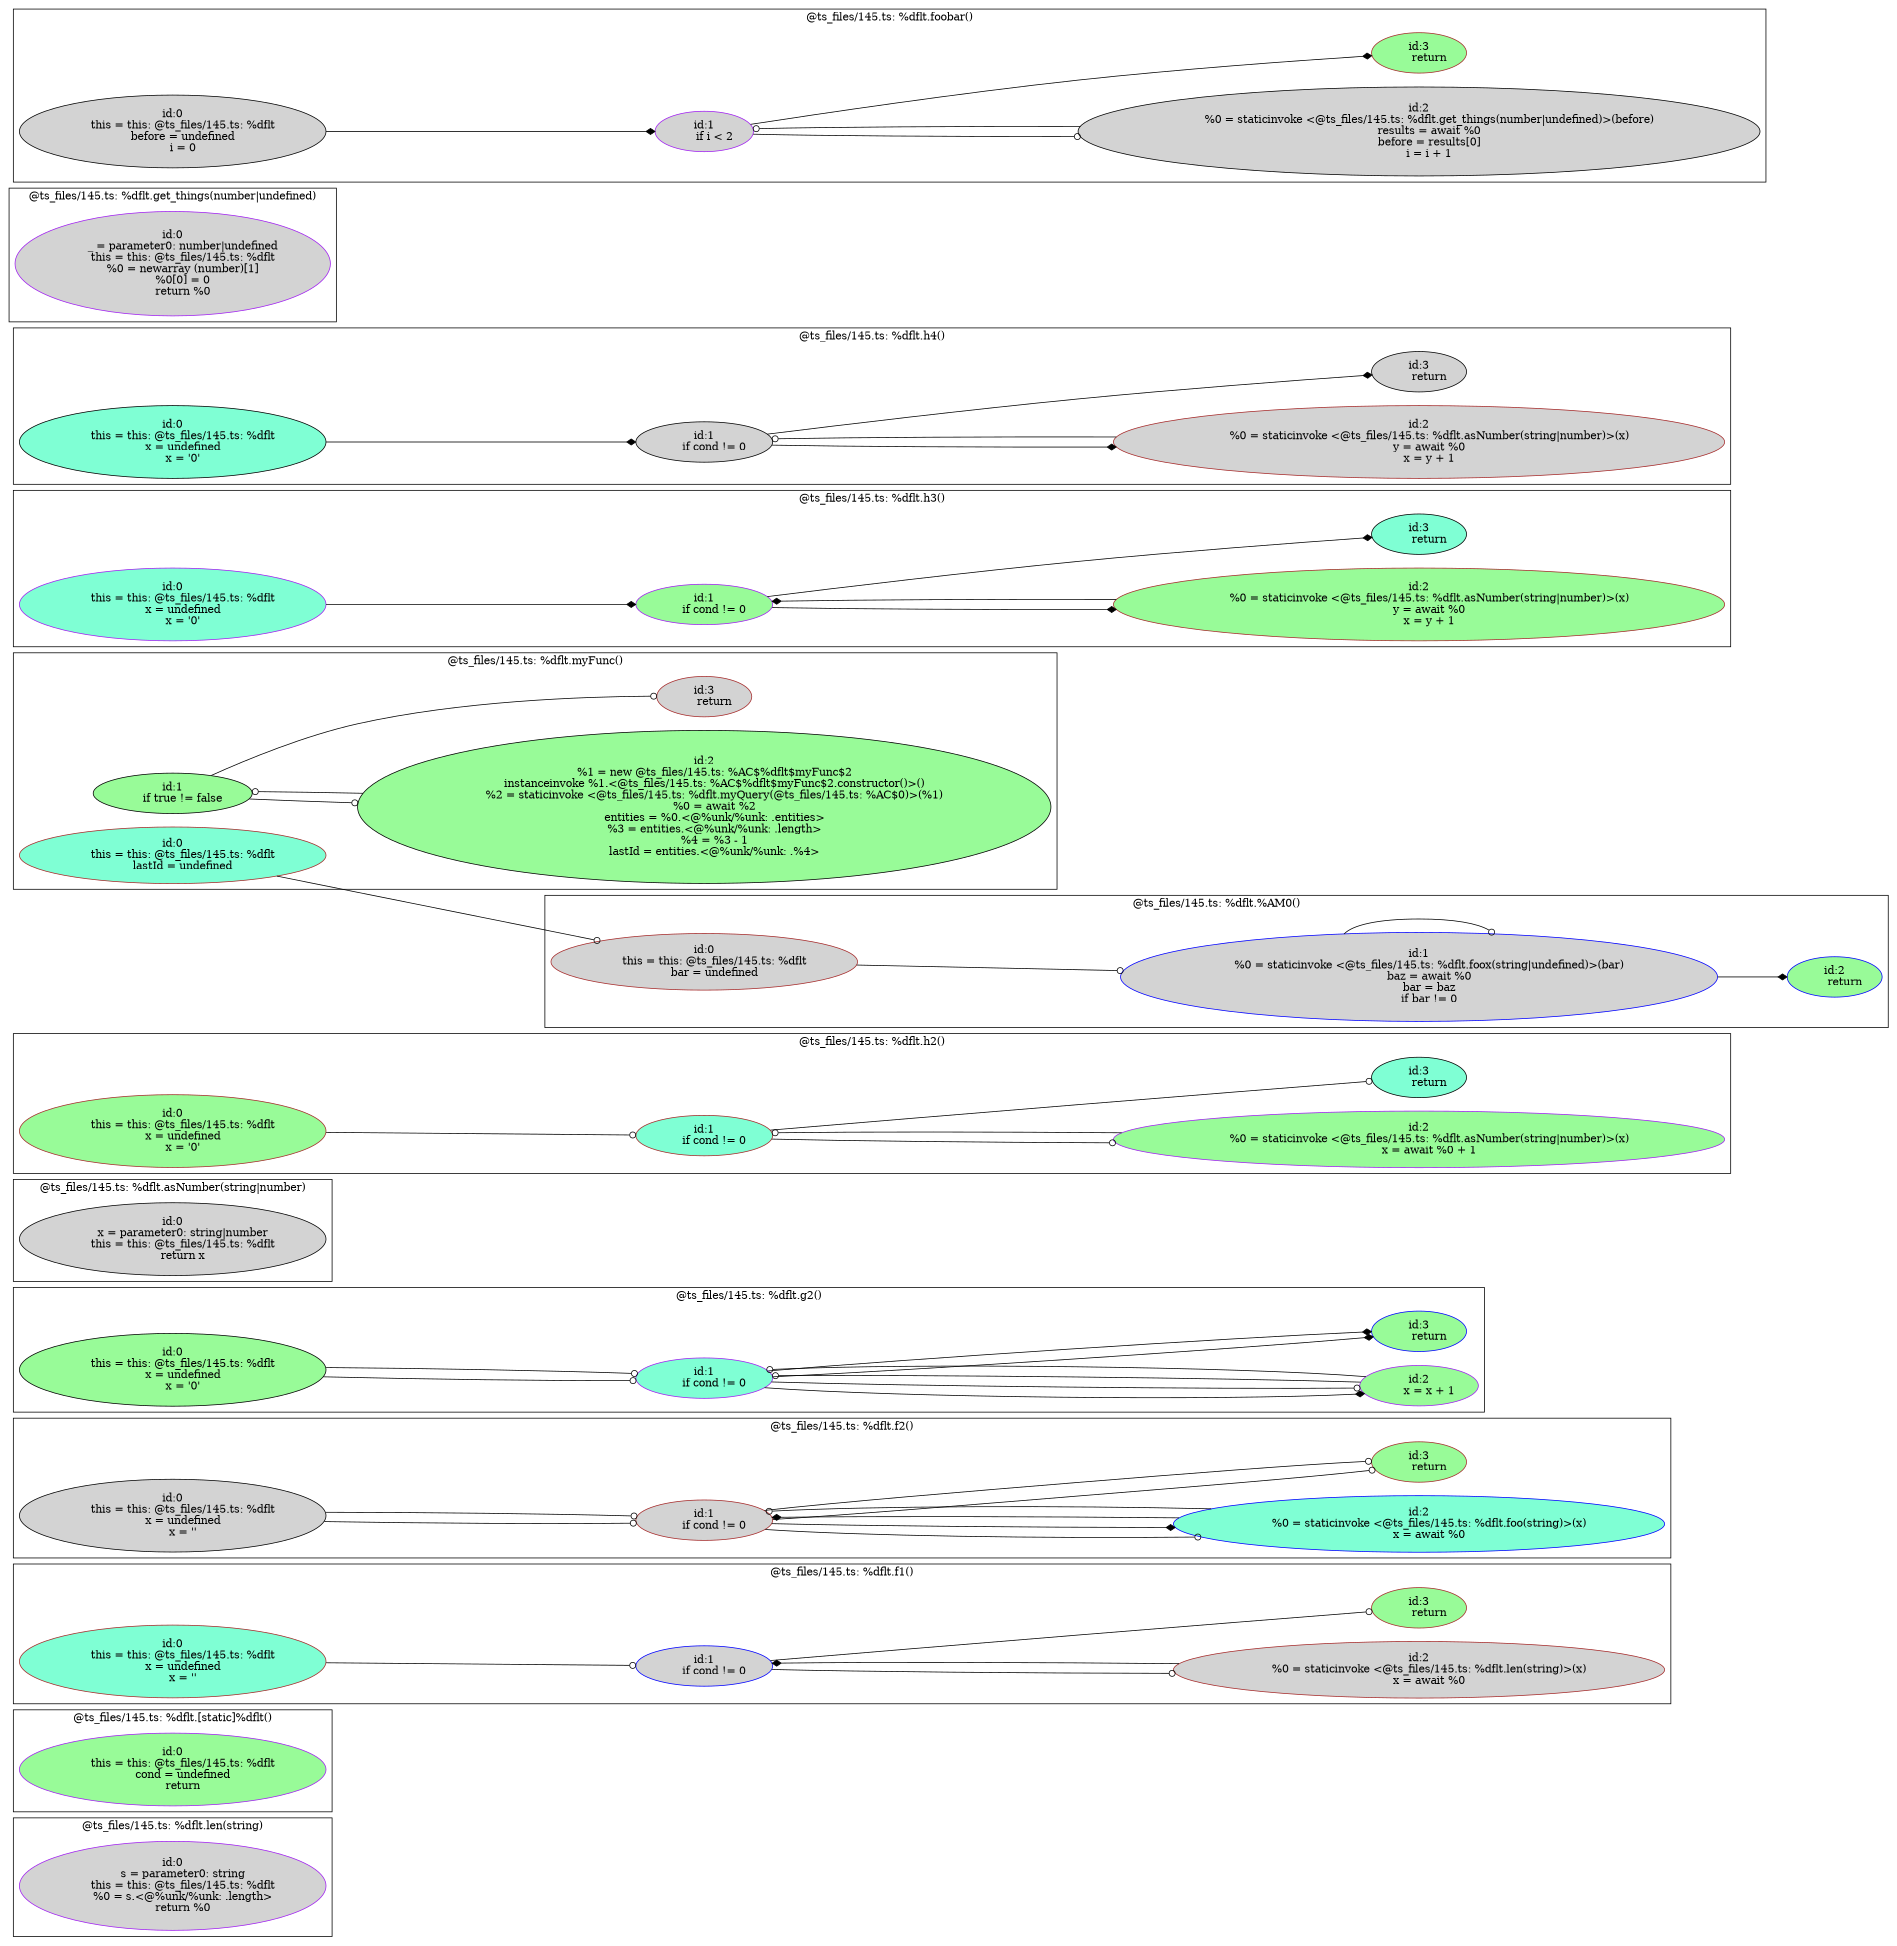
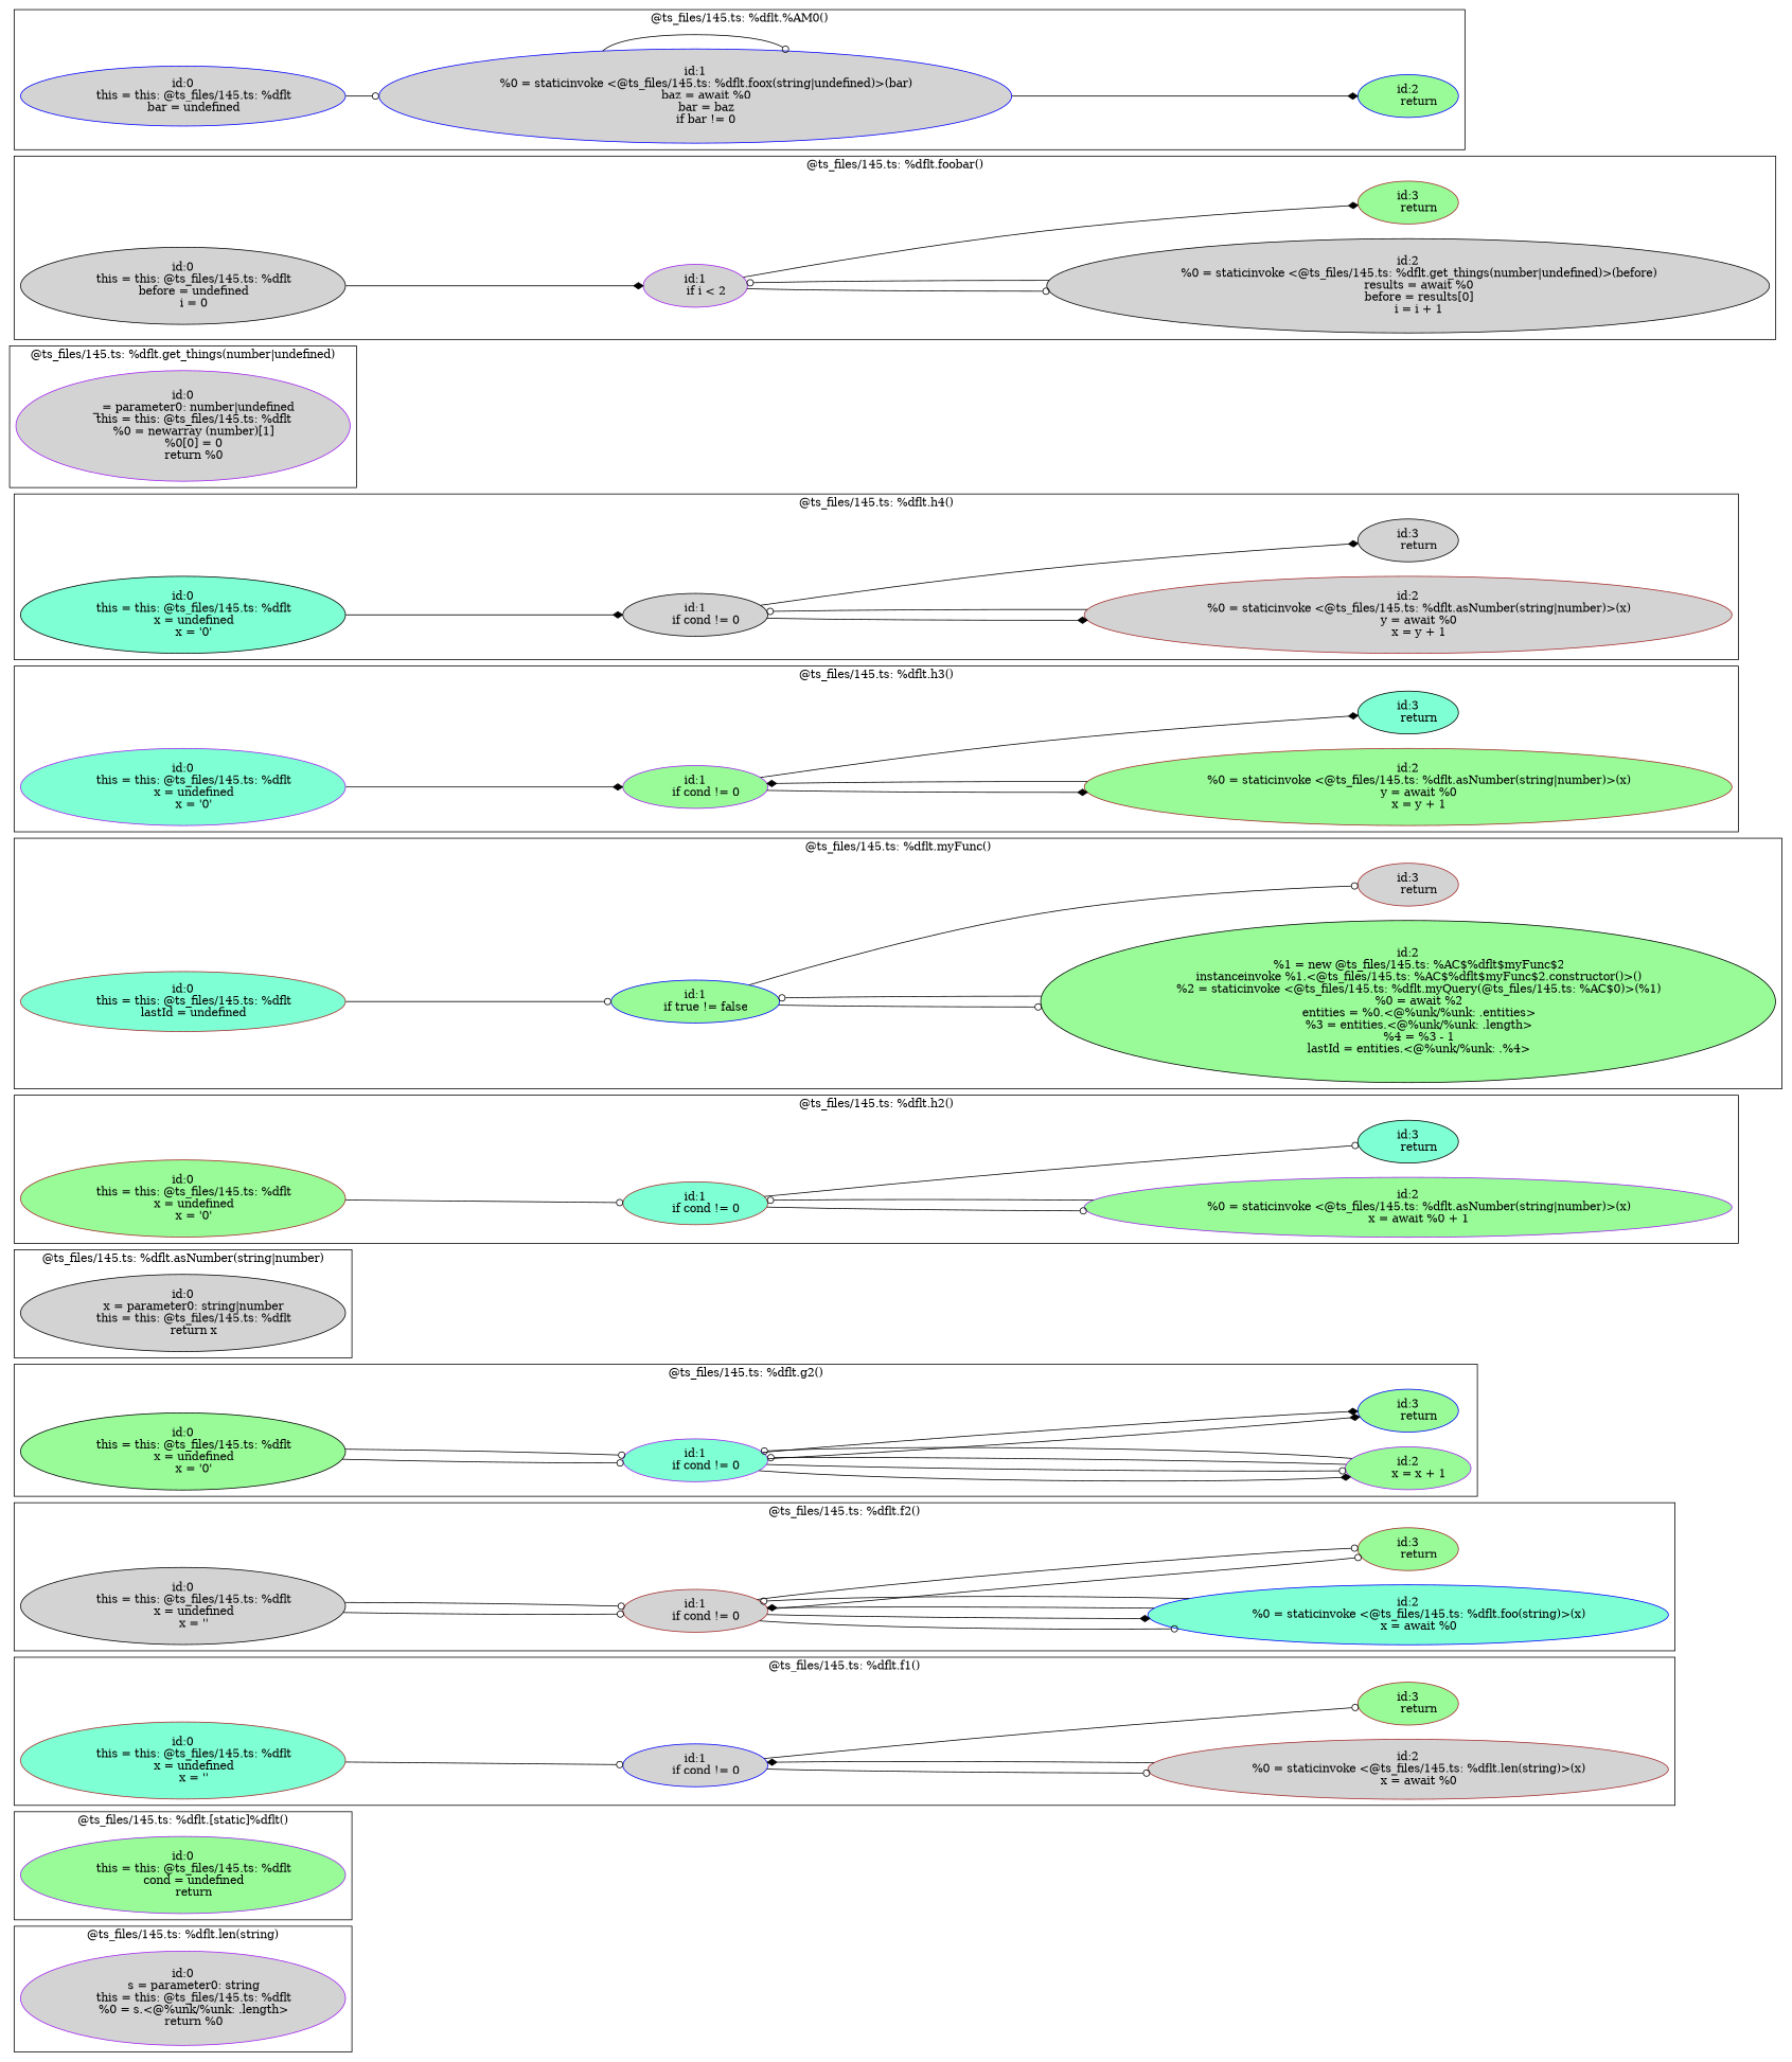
  digraph {
    fontname="DejaVu Serif"
    rankdir=LR
    node [color=brown fillcolor=lightgrey fontname="DejaVu Serif" style=filled]
    edge [arrowhead=odot fontname="DejaVu Serif"]
    n1 [color=purple label="id:0\n      s = parameter0: string\n      this = this: @ts_files/145.ts: %dflt\n      %0 = s.<@%unk/%unk: .length>\n      return %0"]
    n2 [color=purple fillcolor=palegreen label="id:0\n      this = this: @ts_files/145.ts: %dflt\n      cond = undefined\n      return"]
    n3 [fillcolor=aquamarine label="id:0\n      this = this: @ts_files/145.ts: %dflt\n      x = undefined\n      x = ''"]
    n4 [color=blue label="id:1\n      if cond != 0"]
    n5 [label="id:2\n      %0 = staticinvoke <@ts_files/145.ts: %dflt.len(string)>(x)\n      x = await %0"]
    n6 [fillcolor=palegreen label="id:3\n      return"]
    n7 [color=black label="id:0\n      this = this: @ts_files/145.ts: %dflt\n      x = undefined\n      x = ''"]
    n8 [label="id:1\n      if cond != 0"]
    n9 [color=blue fillcolor=aquamarine label="id:2\n      %0 = staticinvoke <@ts_files/145.ts: %dflt.foo(string)>(x)\n      x = await %0"]
    n10 [fillcolor=palegreen label="id:3\n      return"]
    n11 [color=black fillcolor=palegreen label="id:0\n      this = this: @ts_files/145.ts: %dflt\n      x = undefined\n      x = '0'"]
    n12 [color=purple fillcolor=aquamarine label="id:1\n      if cond != 0"]
    n13 [color=purple fillcolor=palegreen label="id:2\n      x = x + 1"]
    n14 [color=blue fillcolor=palegreen label="id:3\n      return"]
    n15 [color=black label="id:0\n      x = parameter0: string|number\n      this = this: @ts_files/145.ts: %dflt\n      return x"]
    n16 [fillcolor=palegreen label="id:0\n      this = this: @ts_files/145.ts: %dflt\n      x = undefined\n      x = '0'"]
    n17 [fillcolor=aquamarine label="id:1\n      if cond != 0"]
    n18 [color=purple fillcolor=palegreen label="id:2\n      %0 = staticinvoke <@ts_files/145.ts: %dflt.asNumber(string|number)>(x)\n      x = await %0 + 1"]
    n19 [color=black fillcolor=aquamarine label="id:3\n      return"]
    n20 [fillcolor=aquamarine label="id:0\n      this = this: @ts_files/145.ts: %dflt\n      lastId = undefined"]
-   n21 [color=black fillcolor=palegreen label="id:1\n      if true != false"]
+   n21 [color=blue fillcolor=palegreen label="id:1\n      if true != false"]
    n22 [color=black fillcolor=palegreen label="id:2\n      %1 = new @ts_files/145.ts: %AC$%dflt$myFunc$2\n      instanceinvoke %1.<@ts_files/145.ts: %AC$%dflt$myFunc$2.constructor()>()\n      %2 = staticinvoke <@ts_files/145.ts: %dflt.myQuery(@ts_files/145.ts: %AC$0)>(%1)\n      %0 = await %2\n      entities = %0.<@%unk/%unk: .entities>\n      %3 = entities.<@%unk/%unk: .length>\n      %4 = %3 - 1\n      lastId = entities.<@%unk/%unk: .%4>"]
    n23 [label="id:3\n      return"]
    n24 [color=purple fillcolor=aquamarine label="id:0\n      this = this: @ts_files/145.ts: %dflt\n      x = undefined\n      x = '0'"]
    n25 [color=purple fillcolor=palegreen label="id:1\n      if cond != 0"]
    n26 [fillcolor=palegreen label="id:2\n      %0 = staticinvoke <@ts_files/145.ts: %dflt.asNumber(string|number)>(x)\n      y = await %0\n      x = y + 1"]
    n27 [color=black fillcolor=aquamarine label="id:3\n      return"]
    n28 [color=black fillcolor=aquamarine label="id:0\n      this = this: @ts_files/145.ts: %dflt\n      x = undefined\n      x = '0'"]
    n29 [color=black label="id:1\n      if cond != 0"]
    n30 [label="id:2\n      %0 = staticinvoke <@ts_files/145.ts: %dflt.asNumber(string|number)>(x)\n      y = await %0\n      x = y + 1"]
    n31 [color=black label="id:3\n      return"]
    n32 [color=purple label="id:0\n      _ = parameter0: number|undefined\n      this = this: @ts_files/145.ts: %dflt\n      %0 = newarray (number)[1]\n      %0[0] = 0\n      return %0"]
    n33 [color=black label="id:0\n      this = this: @ts_files/145.ts: %dflt\n      before = undefined\n      i = 0"]
    n34 [color=purple label="id:1\n      if i < 2"]
    n35 [color=black label="id:2\n      %0 = staticinvoke <@ts_files/145.ts: %dflt.get_things(number|undefined)>(before)\n      results = await %0\n      before = results[0]\n      i = i + 1"]
    n36 [fillcolor=palegreen label="id:3\n      return"]
-   n37 [label="id:0\n      this = this: @ts_files/145.ts: %dflt\n      bar = undefined"]
+   n37 [color=blue label="id:0\n      this = this: @ts_files/145.ts: %dflt\n      bar = undefined"]
    n38 [color=blue label="id:1\n      %0 = staticinvoke <@ts_files/145.ts: %dflt.foox(string|undefined)>(bar)\n      baz = await %0\n      bar = baz\n      if bar != 0"]
    n39 [color=blue fillcolor=palegreen label="id:2\n      return"]
    subgraph cluster_1 {
      label="@ts_files/145.ts: %dflt.len(string)"
      n1
    }
    subgraph cluster_2 {
      label="@ts_files/145.ts: %dflt.[static]%dflt()"
      n2
    }
    subgraph cluster_3 {
      label="@ts_files/145.ts: %dflt.f1()"
      n3
      n4
      n5
      n6
    }
    subgraph cluster_4 {
      label="@ts_files/145.ts: %dflt.f2()"
      n7
      n8
      n9
      n10
    }
    subgraph cluster_5 {
      label="@ts_files/145.ts: %dflt.foo(string)"
    }
    subgraph cluster_6 {
      label="@ts_files/145.ts: %dflt.g1()"
    }
    subgraph cluster_7 {
      label="@ts_files/145.ts: %dflt.g2()"
      n11
      n12
      n13
      n14
    }
    subgraph cluster_8 {
      label="@ts_files/145.ts: %dflt.asNumber(string|number)"
      n15
    }
    subgraph cluster_9 {
      label="@ts_files/145.ts: %dflt.h1()"
    }
    subgraph cluster_10 {
      label="@ts_files/145.ts: %dflt.h2()"
      n16
      n17
      n18
      n19
    }
    subgraph cluster_11 {
      label="@ts_files/145.ts: %dflt.myFunc()"
      n20
      n21
      n22
      n23
    }
    subgraph cluster_12 {
      label="@ts_files/145.ts: %dflt.h3()"
      n24
      n25
      n26
      n27
    }
    subgraph cluster_13 {
      label="@ts_files/145.ts: %dflt.h4()"
      n28
      n29
      n30
      n31
    }
    subgraph cluster_14 {
      label="@ts_files/145.ts: %dflt.get_things(number|undefined)"
      n32
    }
    subgraph cluster_15 {
      label="@ts_files/145.ts: %dflt.foobar()"
      n33
      n34
      n35
      n36
    }
    subgraph cluster_16 {
      label="@ts_files/145.ts: %dflt.foox(string|undefined)"
    }
    subgraph cluster_17 {
      label="@ts_files/145.ts: %dflt.myQuery(@ts_files/145.ts: %AC$0)"
    }
    subgraph cluster_18 {
      label="@ts_files/145.ts: %dflt.%AM0()"
      n37
      n38
      n39
    }
    n3 -> n4
    n4 -> n5
    n4 -> n6
    n5 -> n4 [arrowhead=diamond]
    n7 -> n8
    n7 -> n8
    n8 -> n9
    n8 -> n9 [arrowhead=diamond]
    n8 -> n10
    n8 -> n10
    n9 -> n8 [arrowhead=diamond]
    n9 -> n8
    n11 -> n12
    n11 -> n12
    n12 -> n13 [arrowhead=diamond]
    n12 -> n13
    n12 -> n14 [arrowhead=diamond]
    n12 -> n14 [arrowhead=diamond]
    n13 -> n12
    n13 -> n12
    n16 -> n17
    n17 -> n18
    n17 -> n19
    n18 -> n17
-   n20 -> n37
+   n20 -> n21
    n21 -> n22
    n21 -> n23
    n22 -> n21
    n24 -> n25 [arrowhead=diamond]
    n25 -> n26 [arrowhead=diamond]
    n25 -> n27 [arrowhead=diamond]
    n26 -> n25 [arrowhead=diamond]
    n28 -> n29 [arrowhead=diamond]
    n29 -> n30 [arrowhead=diamond]
    n29 -> n31 [arrowhead=diamond]
    n30 -> n29
    n33 -> n34 [arrowhead=diamond]
    n34 -> n35
    n34 -> n36 [arrowhead=diamond]
    n35 -> n34
    n37 -> n38
    n38 -> n38
    n38 -> n39 [arrowhead=diamond]
  }
